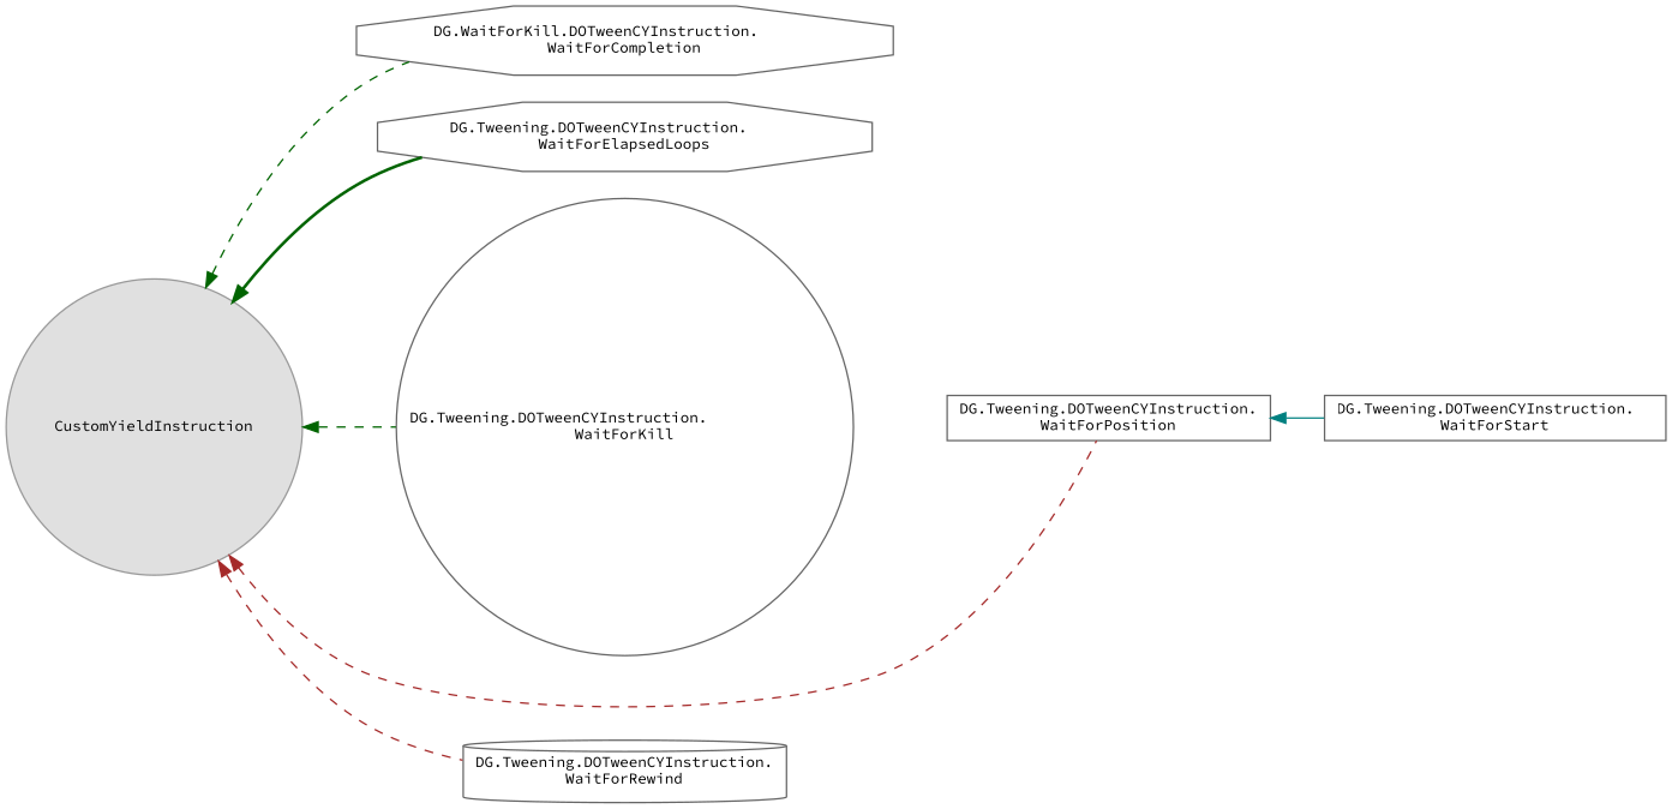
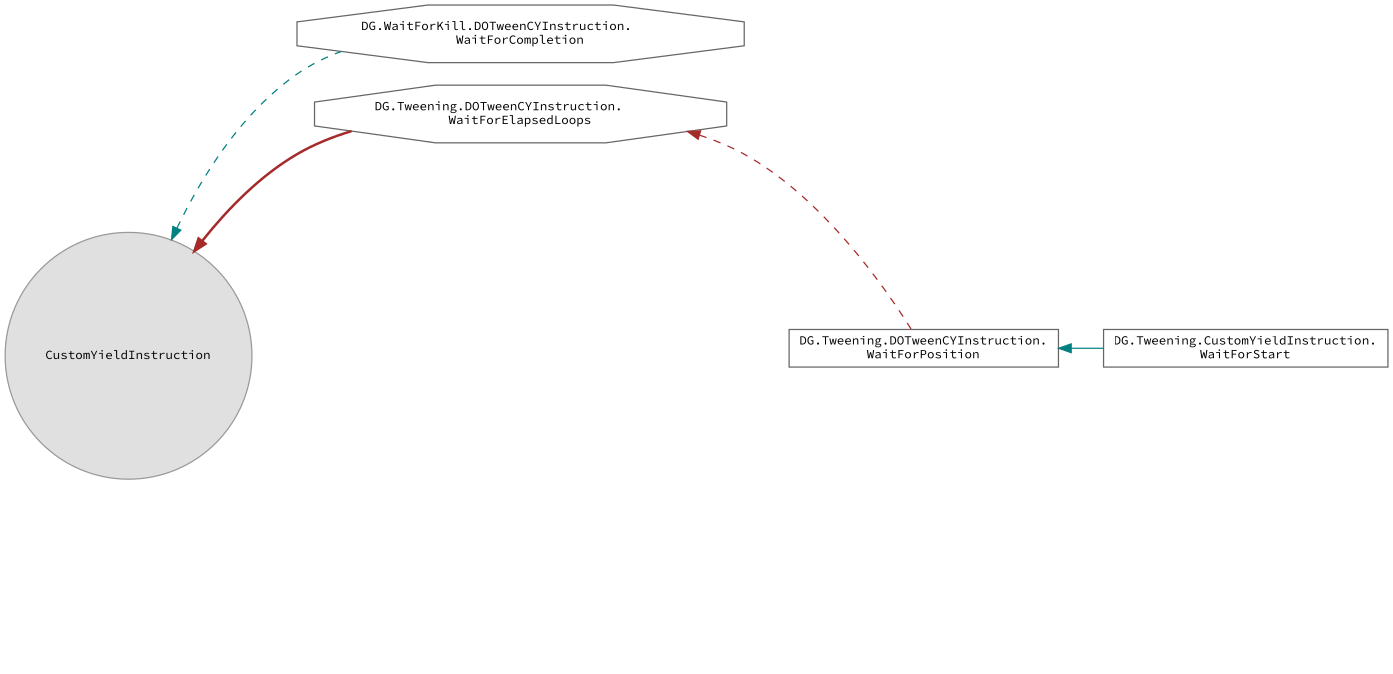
  digraph {
    fontname="Source Code Pro"
    rankdir=LR
    node [color=grey40 fillcolor=white fontname="Source Code Pro" fontsize=10 shape=circle style=filled]
    edge [color=teal dir=back fontname="Source Code Pro" fontsize=10 labelfontname=Helvetica labelfontsize=10 style=dashed]
    n1 [color=grey60 fillcolor="#E0E0E0" height=0.2 label=CustomYieldInstruction width=0.4]
    n2 [height=0.2 label="DG.WaitForKill.DOTweenCYInstruction.\lWaitForCompletion" shape=octagon width=0.4]
    n3 [height=0.2 label="DG.Tweening.DOTweenCYInstruction.\lWaitForElapsedLoops" shape=octagon width=0.4]
-   n4 [height=0.2 label="DG.Tweening.DOTweenCYInstruction.\lWaitForKill" width=0.4]
    n5 [height=0.2 label="DG.Tweening.DOTweenCYInstruction.\lWaitForPosition" shape=box width=0.4]
-   n6 [height=0.2 label="DG.Tweening.DOTweenCYInstruction.\lWaitForRewind" shape=cylinder width=0.4]
-   n7 [height=0.2 label="DG.Tweening.DOTweenCYInstruction.\lWaitForStart" shape=box width=0.4]
-   n1 -> n2 [color=darkgreen]
-   n1 -> n3 [color=darkgreen style=bold]
-   n1 -> n4 [color=darkgreen]
-   n1 -> n5 [color=brown]
-   n1 -> n6 [color=brown]
+   n7 [height=0.2 label="DG.Tweening.CustomYieldInstruction.\lWaitForStart" shape=box width=0.4]
+   n1 -> n2
+   n1 -> n3 [color=brown style=bold]
+   n3 -> n5 [color=brown]
    n5 -> n7 [style=solid]
  }
